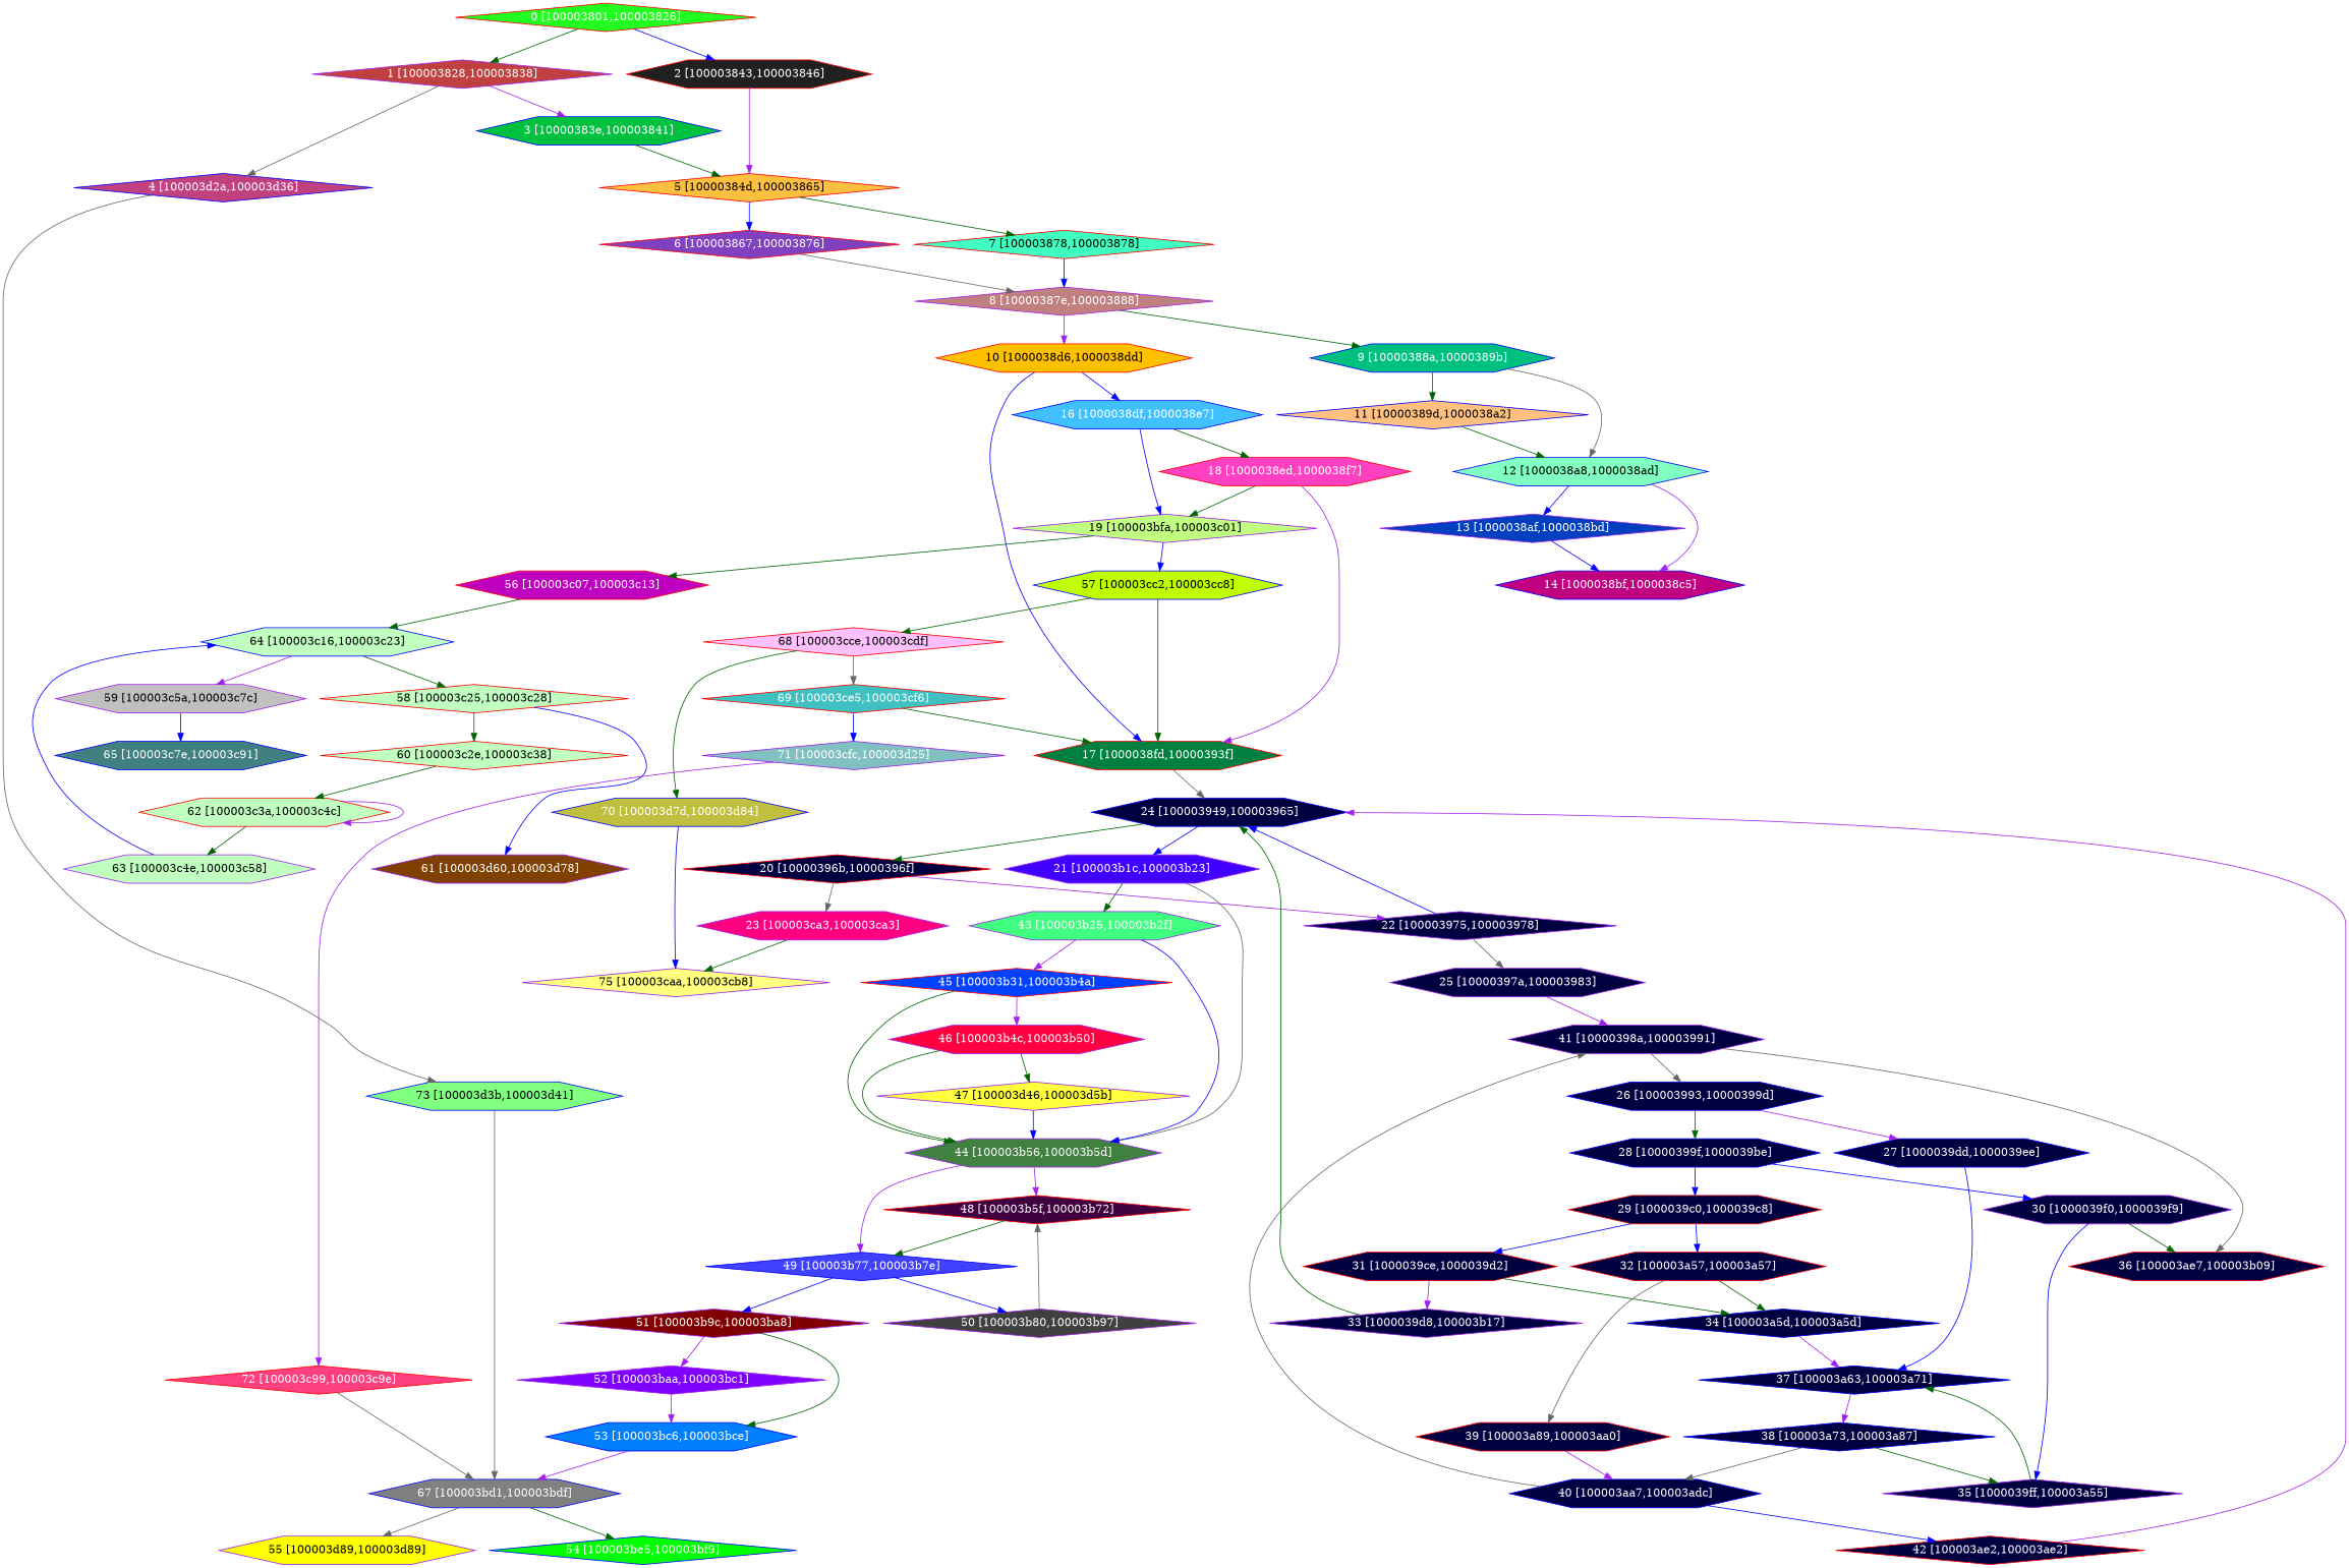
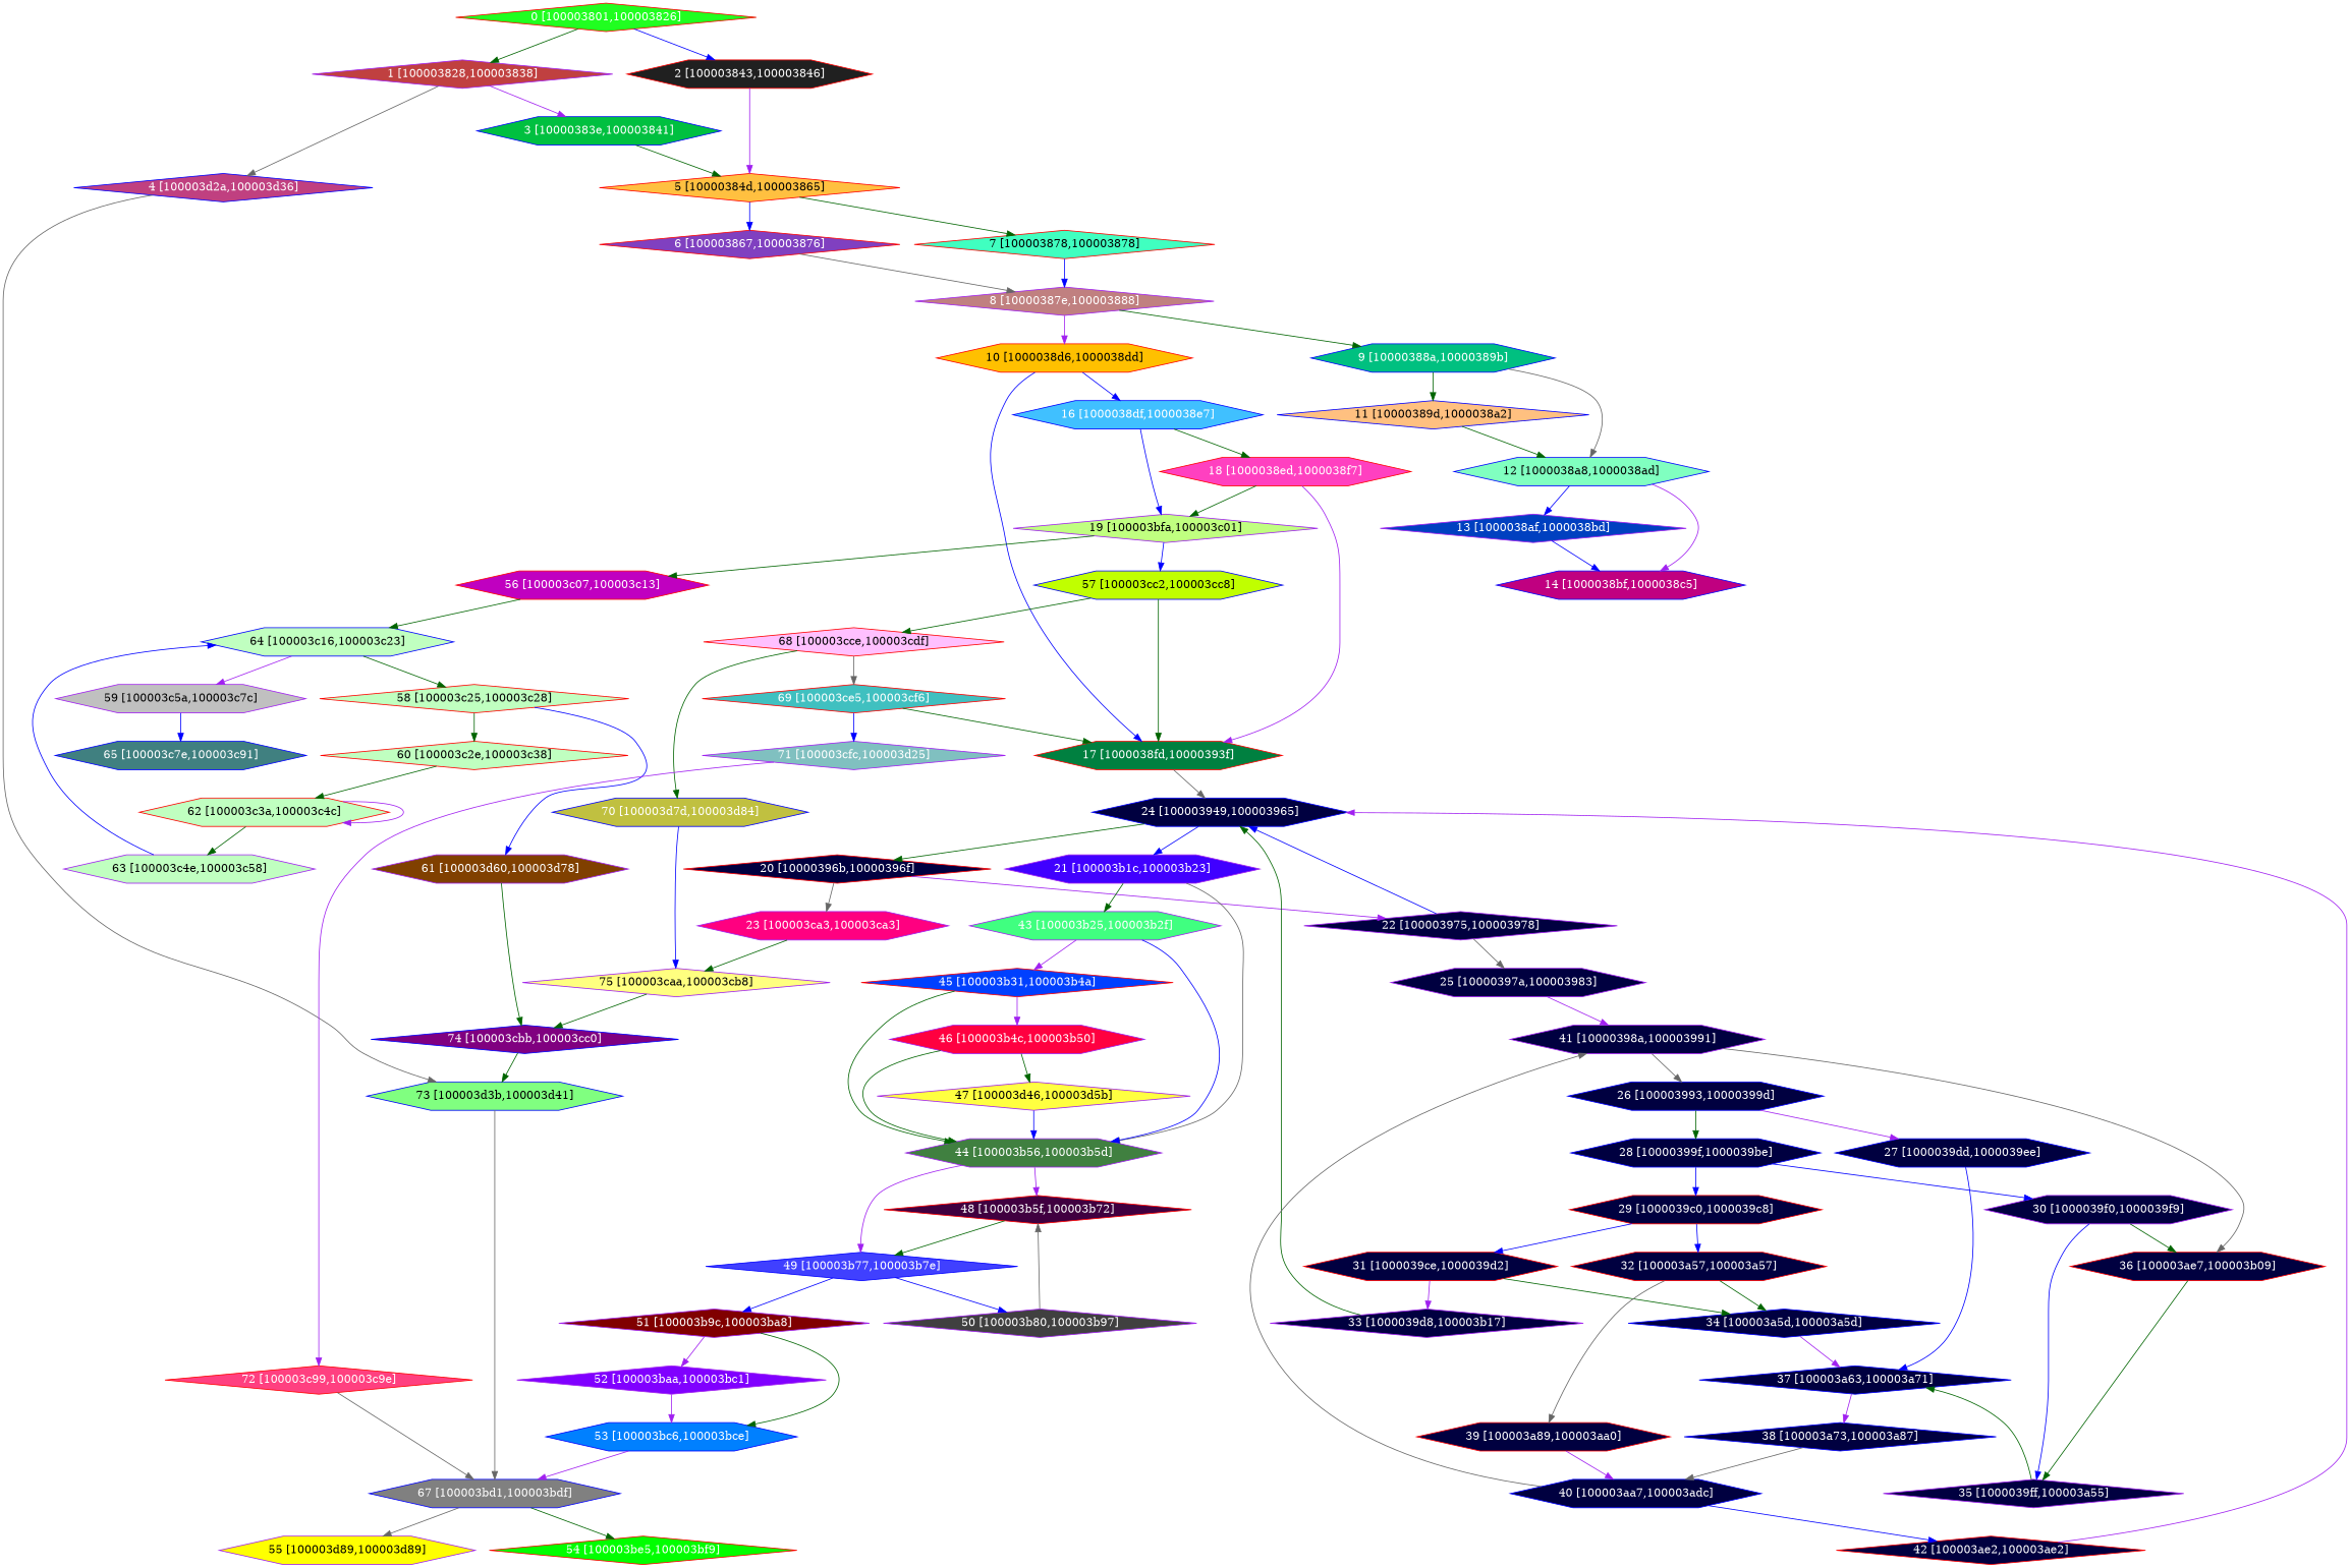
  digraph {
    node [color=purple fillcolor="#000040" fontcolor="#ffffff" shape=hexagon style=filled]
    edge [color=darkgreen]
    n1 [color=red fillcolor="#20FF20" label="0 [100003801,100003826]" shape=diamond]
    n2 [fillcolor="#C04040" label="1 [100003828,100003838]" shape=diamond]
    n3 [color=red fillcolor="#202020" label="2 [100003843,100003846]"]
    n4 [color=blue fillcolor="#00C040" label="3 [10000383e,100003841]"]
    n5 [color=blue fillcolor="#C04080" label="4 [100003d2a,100003d36]" shape=diamond]
    n6 [color=red fillcolor="#FFC040" fontcolor="#000000" label="5 [10000384d,100003865]" shape=diamond]
    n7 [color=blue fillcolor="#80FF80" fontcolor="#000000" label="73 [100003d3b,100003d41]"]
    n8 [color=red fillcolor="#8040C0" label="6 [100003867,100003876]" shape=diamond]
    n9 [color=red fillcolor="#40FFC0" fontcolor="#000000" label="7 [100003878,100003878]" shape=diamond]
    n10 [color=blue fillcolor="#808080" label="67 [100003bd1,100003bdf]"]
    n11 [fillcolor="#C08080" label="8 [10000387e,100003888]" shape=diamond]
    n12 [color=blue fillcolor="#00C080" label="9 [10000388a,10000389b]"]
    n13 [color=red fillcolor="#FFC000" fontcolor="#000000" label="10 [1000038d6,1000038dd]"]
    n14 [color=blue fillcolor="#FFC080" fontcolor="#000000" label="11 [10000389d,1000038a2]" shape=diamond]
    n15 [color=blue fillcolor="#80FFC0" fontcolor="#000000" label="12 [1000038a8,1000038ad]"]
    n16 [color=blue fillcolor="#40C0FF" label="16 [1000038df,1000038e7]"]
    n17 [color=red fillcolor="#008040" label="17 [1000038fd,10000393f]"]
    n18 [fillcolor="#0040C0" label="13 [1000038af,1000038bd]" shape=diamond]
    n19 [color=blue fillcolor="#C00080" label="14 [1000038bf,1000038c5]"]
    n20 [color=red fillcolor="#FF40C0" label="18 [1000038ed,1000038f7]"]
    n21 [fillcolor="#C0FF80" fontcolor="#000000" label="19 [100003bfa,100003c01]" shape=diamond]
    n22 [color=blue label="24 [100003949,100003965]"]
    n23 [color=red fillcolor="#C000C0" label="56 [100003c07,100003c13]"]
    n24 [color=blue fillcolor="#C0FF00" fontcolor="#000000" label="57 [100003cc2,100003cc8]"]
    n25 [color=red label="20 [10000396b,10000396f]" shape=diamond]
    n26 [fillcolor="#4000FF" label="21 [100003b1c,100003b23]"]
    n27 [color=blue fillcolor="#C0FFC0" fontcolor="#000000" label="64 [100003c16,100003c23]"]
    n28 [color=red fillcolor="#FFC0FF" fontcolor="#000000" label="68 [100003cce,100003cdf]" shape=diamond]
    n29 [label="22 [100003975,100003978]" shape=diamond]
    n30 [fillcolor="#FF0080" label="23 [100003ca3,100003ca3]"]
    n31 [label="25 [10000397a,100003983]"]
    n32 [fillcolor="#FFFF80" fontcolor="#000000" label="75 [100003caa,100003cb8]" shape=diamond]
    n33 [fillcolor="#40FF80" label="43 [100003b25,100003b2f]"]
    n34 [fillcolor="#408040" label="44 [100003b56,100003b5d]"]
    n35 [color=red fillcolor="#0040FF" label="45 [100003b31,100003b4a]" shape=diamond]
    n36 [color=red fillcolor="#400040" label="48 [100003b5f,100003b72]" shape=diamond]
    n37 [color=blue fillcolor="#4040FF" label="49 [100003b77,100003b7e]" shape=diamond]
    n38 [label="41 [10000398a,100003991]"]
+   n39 [color=blue fillcolor="#800080" label="74 [100003cbb,100003cc0]" shape=diamond]
    n40 [color=blue label="26 [100003993,10000399d]"]
    n41 [color=red label="36 [100003ae7,100003b09]"]
    n42 [color=blue label="27 [1000039dd,1000039ee]"]
    n43 [color=blue label="28 [10000399f,1000039be]"]
    n44 [color=blue label="37 [100003a63,100003a71]" shape=diamond]
    n45 [color=red label="29 [1000039c0,1000039c8]"]
    n46 [label="30 [1000039f0,1000039f9]"]
    n47 [color=blue label="38 [100003a73,100003a87]" shape=diamond]
    n48 [color=red label="31 [1000039ce,1000039d2]"]
    n49 [color=red label="32 [100003a57,100003a57]"]
    n50 [label="35 [1000039ff,100003a55]" shape=diamond]
    n51 [label="33 [1000039d8,100003b17]" shape=diamond]
    n52 [color=blue label="34 [100003a5d,100003a5d]" shape=diamond]
    n53 [color=red label="39 [100003a89,100003aa0]"]
    n54 [color=blue label="40 [100003aa7,100003adc]"]
    n55 [color=red label="42 [100003ae2,100003ae2]" shape=diamond]
    n56 [fillcolor="#FF0040" label="46 [100003b4c,100003b50]"]
    n57 [fillcolor="#404040" label="50 [100003b80,100003b97]" shape=diamond]
    n58 [fillcolor="#800000" label="51 [100003b9c,100003ba8]" shape=diamond]
    n59 [fillcolor="#FFFF40" fontcolor="#000000" label="47 [100003d46,100003d5b]" shape=diamond]
    n60 [fillcolor="#8000FF" label="52 [100003baa,100003bc1]" shape=diamond]
    n61 [color=blue fillcolor="#0080FF" label="53 [100003bc6,100003bce]"]
-   n62 [color=blue fillcolor="#00FF00" label="54 [100003be5,100003bf9]" shape=diamond]
+   n62 [color=red fillcolor="#00FF00" label="54 [100003be5,100003bf9]" shape=diamond]
    n63 [fillcolor="#FFFF00" fontcolor="#000000" label="55 [100003d89,100003d89]"]
    n64 [color=red fillcolor="#C0FFC0" fontcolor="#000000" label="58 [100003c25,100003c28]" shape=diamond]
    n65 [fillcolor="#C0C0C0" fontcolor="#000000" label="59 [100003c5a,100003c7c]"]
    n66 [color=red fillcolor="#40C0C0" label="69 [100003ce5,100003cf6]" shape=diamond]
    n67 [color=blue fillcolor="#C0C040" label="70 [100003d7d,100003d84]"]
    n68 [color=red fillcolor="#C0FFC0" fontcolor="#000000" label="60 [100003c2e,100003c38]" shape=diamond]
    n69 [fillcolor="#804000" label="61 [100003d60,100003d78]"]
    n70 [color=red fillcolor="#C0FFC0" fontcolor="#000000" label="62 [100003c3a,100003c4c]"]
    n71 [color=blue fillcolor="#408080" label="65 [100003c7e,100003c91]"]
    n72 [fillcolor="#C0FFC0" fontcolor="#000000" label="63 [100003c4e,100003c58]"]
    n73 [color=red fillcolor="#FF4080" label="72 [100003c99,100003c9e]" shape=diamond]
    n74 [fillcolor="#80C0C0" label="71 [100003cfc,100003d25]" shape=diamond]
    n1 -> n2
    n1 -> n3 [color=blue]
    n2 -> n4 [color=purple]
    n2 -> n5 [color=gray40]
    n3 -> n6 [color=purple]
    n4 -> n6
    n5 -> n7 [color=gray40]
    n6 -> n8 [color=blue]
    n6 -> n9
    n7 -> n10 [color=gray40]
    n8 -> n11 [color=gray40]
    n9 -> n11 [color=blue]
    n10 -> n62
    n10 -> n63 [color=gray40]
    n11 -> n12
    n11 -> n13 [color=purple]
    n12 -> n14
    n12 -> n15 [color=gray40]
    n13 -> n16 [color=blue]
    n13 -> n17 [color=blue]
    n14 -> n15
    n15 -> n18 [color=blue]
    n15 -> n19 [color=purple]
    n16 -> n20
    n16 -> n21 [color=blue]
    n17 -> n22 [color=gray40]
    n18 -> n19 [color=blue]
    n20 -> n17 [color=purple]
    n20 -> n21
    n21 -> n23
    n21 -> n24 [color=blue]
    n22 -> n25
    n22 -> n26 [color=blue]
    n23 -> n27
    n24 -> n17
    n24 -> n28
    n25 -> n29 [color=purple]
    n25 -> n30 [color=gray40]
    n26 -> n33
    n26 -> n34 [color=gray40]
    n27 -> n64
    n27 -> n65 [color=purple]
    n28 -> n66 [color=gray40]
    n28 -> n67
    n29 -> n22 [color=blue]
    n29 -> n31 [color=gray40]
    n30 -> n32
    n31 -> n38 [color=purple]
+   n32 -> n39
    n33 -> n34 [color=blue]
    n33 -> n35 [color=purple]
    n34 -> n36 [color=purple]
    n34 -> n37 [color=purple]
    n35 -> n34
    n35 -> n56 [color=purple]
    n36 -> n37
    n37 -> n57 [color=blue]
    n37 -> n58 [color=blue]
    n38 -> n40 [color=gray40]
    n38 -> n41 [color=gray40]
+   n39 -> n7
    n40 -> n42 [color=purple]
    n40 -> n43
-   n47 -> n50
+   n41 -> n50
    n42 -> n44 [color=blue]
    n43 -> n45 [color=blue]
    n43 -> n46 [color=blue]
    n44 -> n47 [color=purple]
    n45 -> n48 [color=blue]
    n45 -> n49 [color=blue]
    n46 -> n41
    n46 -> n50 [color=blue]
    n47 -> n54 [color=gray40]
    n48 -> n51 [color=purple]
    n48 -> n52
    n49 -> n52
    n49 -> n53 [color=gray40]
    n50 -> n44
    n51 -> n22
    n52 -> n44 [color=purple]
    n53 -> n54 [color=purple]
    n54 -> n38 [color=gray40]
    n54 -> n55 [color=blue]
    n55 -> n22 [color=purple]
    n56 -> n34
    n56 -> n59
    n57 -> n36 [color=gray40]
    n58 -> n60 [color=purple]
    n58 -> n61
    n59 -> n34 [color=blue]
    n60 -> n61 [color=purple]
    n61 -> n10 [color=purple]
    n64 -> n68
    n64 -> n69 [color=blue]
    n65 -> n71 [color=blue]
    n66 -> n17
    n66 -> n74 [color=blue]
    n67 -> n32 [color=blue]
    n68 -> n70
+   n69 -> n39
    n70 -> n70 [color=purple]
    n70 -> n72
    n72 -> n27 [color=blue]
    n73 -> n10 [color=gray40]
    n74 -> n73 [color=purple]
  }
